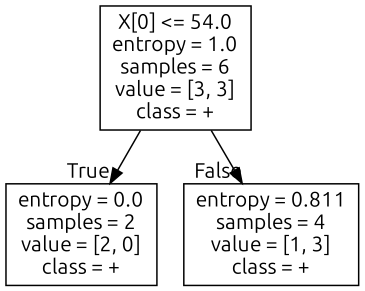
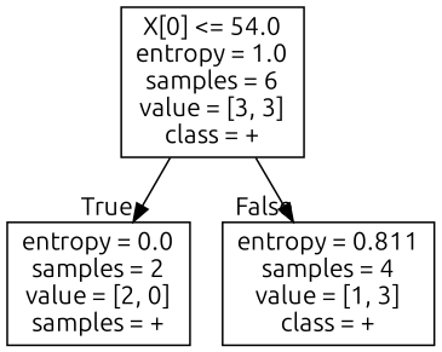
  digraph {
    fontname=Ubuntu
    node [shape=box fontname=Ubuntu]
    edge [labeldistance=2.5 fontname=Ubuntu]
    n1 [label="X[0] <= 54.0\nentropy = 1.0\nsamples = 6\nvalue = [3, 3]\nclass = +"]
-   n2 [label="entropy = 0.0\nsamples = 2\nvalue = [2, 0]\nclass = +"]
+   n2 [label="entropy = 0.0\nsamples = 2\nvalue = [2, 0]\nsamples = +"]
    n3 [label="entropy = 0.811\nsamples = 4\nvalue = [1, 3]\nclass = +"]
    n1 -> n2 [headlabel=True labelangle=45]
    n1 -> n3 [headlabel=False labelangle=-45]
  }
